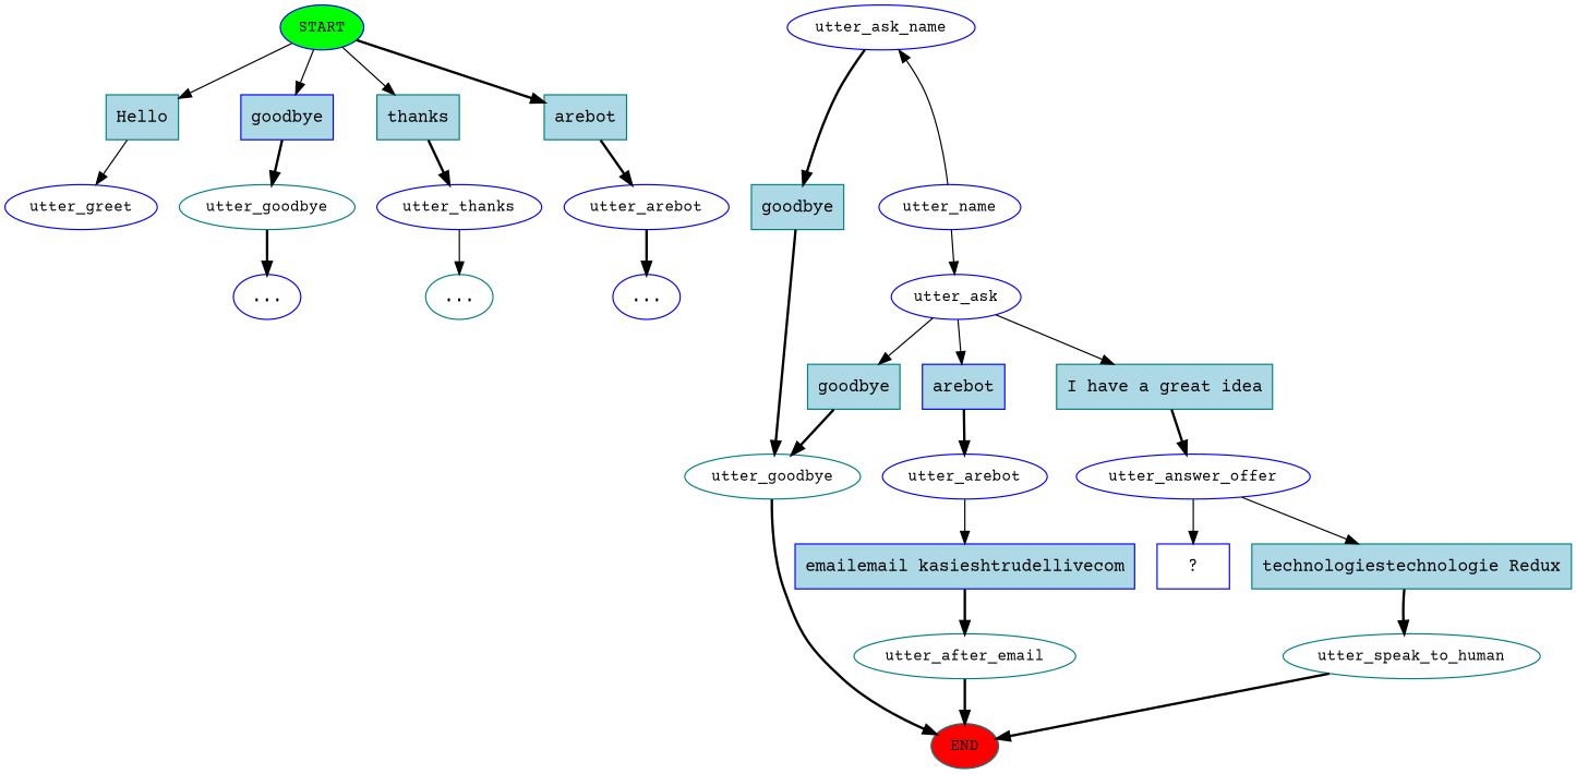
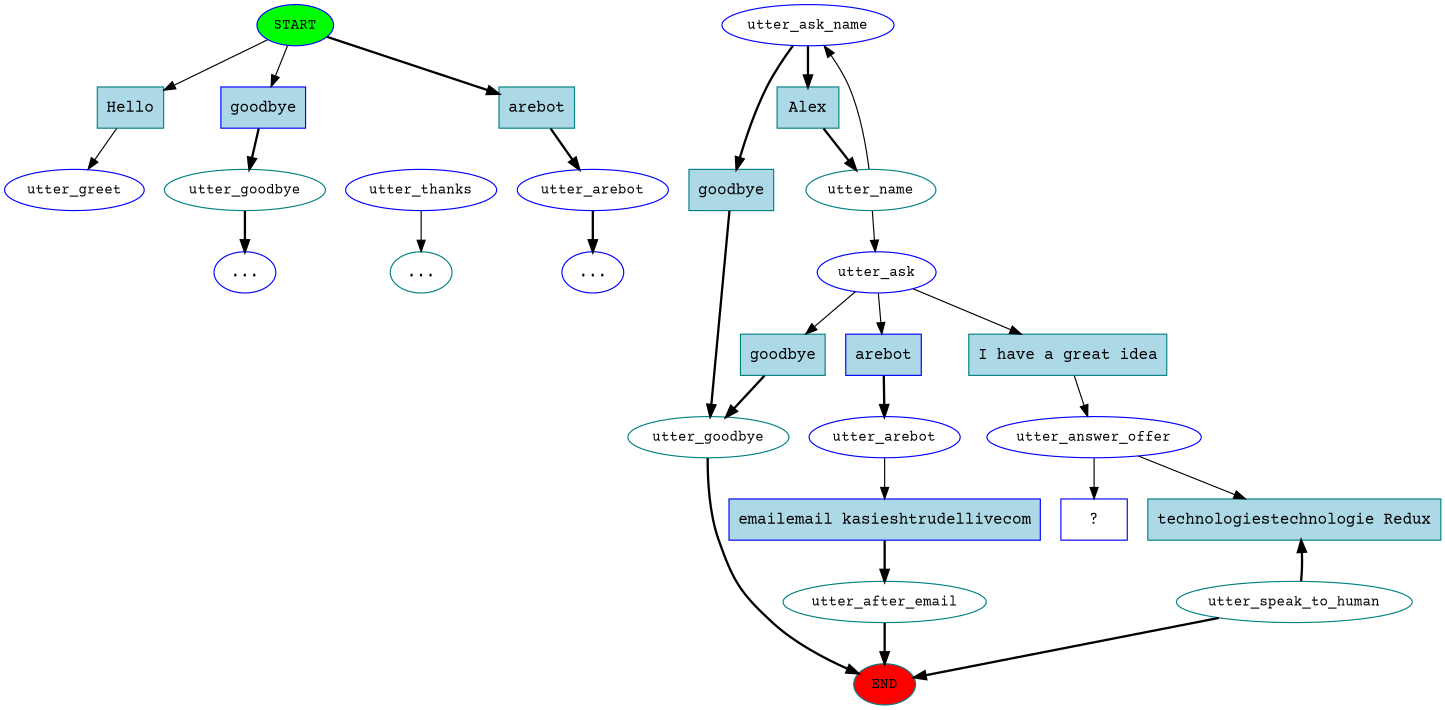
  digraph {
    fontname="Courier Prime"
    node [color=blue fontname="Courier Prime"]
    edge [fontname="Courier Prime" style=bold]
    n1 [fillcolor=green fontsize=12 label=START style=filled]
    n2 [color=teal fillcolor=lightblue label=Hello shape=rect style=filled]
    n3 [fillcolor=lightblue label=goodbye shape=rect style=filled]
-   n4 [color=teal fillcolor=lightblue label=thanks shape=rect style=filled]
    n5 [color=teal fillcolor=lightblue label=arebot shape=rect style=filled]
    n6 [fontsize=12 label=utter_greet]
    n7 [color=teal fontsize=12 label=utter_goodbye]
    n8 [fontsize=12 label=utter_thanks]
    n9 [fontsize=12 label=utter_arebot]
    n10 [color=teal fillcolor=red fontsize=12 label=END style=filled]
    n11 [fontsize=12 label=utter_ask_name]
    n12 [color=teal fillcolor=lightblue label=goodbye shape=rect style=filled]
+   n13 [color=teal fillcolor=lightblue label=Alex shape=rect style=filled]
    n14 [color=teal fontsize=12 label=utter_goodbye]
-   n15 [fontsize=12 label=utter_name]
+   n15 [color=teal fontsize=12 label=utter_name]
    n16 [label="..."]
    n17 [color=teal label="..."]
    n18 [fontsize=12 label=utter_ask]
    n19 [color=teal fillcolor=lightblue label=goodbye shape=rect style=filled]
    n20 [fillcolor=lightblue label=arebot shape=rect style=filled]
    n21 [color=teal fillcolor=lightblue label="I have a great idea" shape=rect style=filled]
    n22 [fontsize=12 label=utter_arebot]
    n23 [fontsize=12 label=utter_answer_offer]
    n24 [fillcolor=lightblue label="emailemail kasieshtrudellivecom" shape=rect style=filled]
    n25 [color=teal fontsize=12 label=utter_after_email]
    n26 [label="..."]
    n27 [label="  ?  " shape=rect]
    n28 [color=teal fillcolor=lightblue label="technologiestechnologie Redux" shape=rect style=filled]
    n29 [color=teal fontsize=12 label=utter_speak_to_human]
    n1 -> n2 [style=solid]
    n1 -> n3 [style=solid]
-   n1 -> n4 [style=solid]
    n1 -> n5
    n2 -> n6 [style=solid]
    n3 -> n7
-   n4 -> n8
    n5 -> n9
    n7 -> n16
    n8 -> n17 [style=solid]
    n9 -> n26
    n11 -> n12
+   n11 -> n13
    n12 -> n14
+   n13 -> n15
    n14 -> n10
    n15 -> n11 [style=solid]
    n15 -> n18 [style=solid]
    n18 -> n19 [style=solid]
    n18 -> n20 [style=solid]
    n18 -> n21 [style=solid]
    n19 -> n14
    n20 -> n22
-   n21 -> n23
+   n21 -> n23 [style=solid]
    n22 -> n24 [style=solid]
    n23 -> n27 [style=solid]
    n23 -> n28 [style=solid]
    n24 -> n25
    n25 -> n10
-   n28 -> n29
+   n29 -> n28
    n29 -> n10
  }
